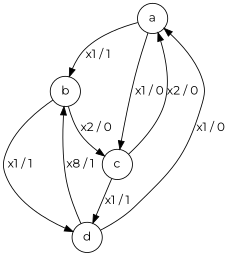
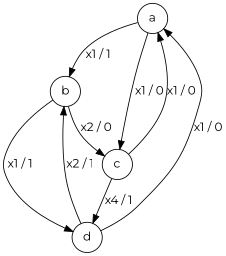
  digraph {
    fontname=Montserrat
    rankdir=TB
    node [fontname=Montserrat shape=circle]
    edge [fontname=Montserrat]
    n1 [label=a]
    n2 [label=b]
    n3 [label=c]
    n4 [label=d]
    n1 -> n2 [label="x1 / 1"]
    n1 -> n3 [label="x1 / 0"]
    n2 -> n3 [label="x2 / 0"]
    n2 -> n4 [label="x1 / 1"]
-   n3 -> n1 [label="x2 / 0"]
-   n3 -> n4 [label="x1 / 1"]
+   n3 -> n1 [label="x1 / 0"]
+   n3 -> n4 [label="x4 / 1"]
    n4 -> n1 [label="x1 / 0"]
-   n4 -> n2 [label="x8 / 1"]
+   n4 -> n2 [label="x2 / 1"]
  }
